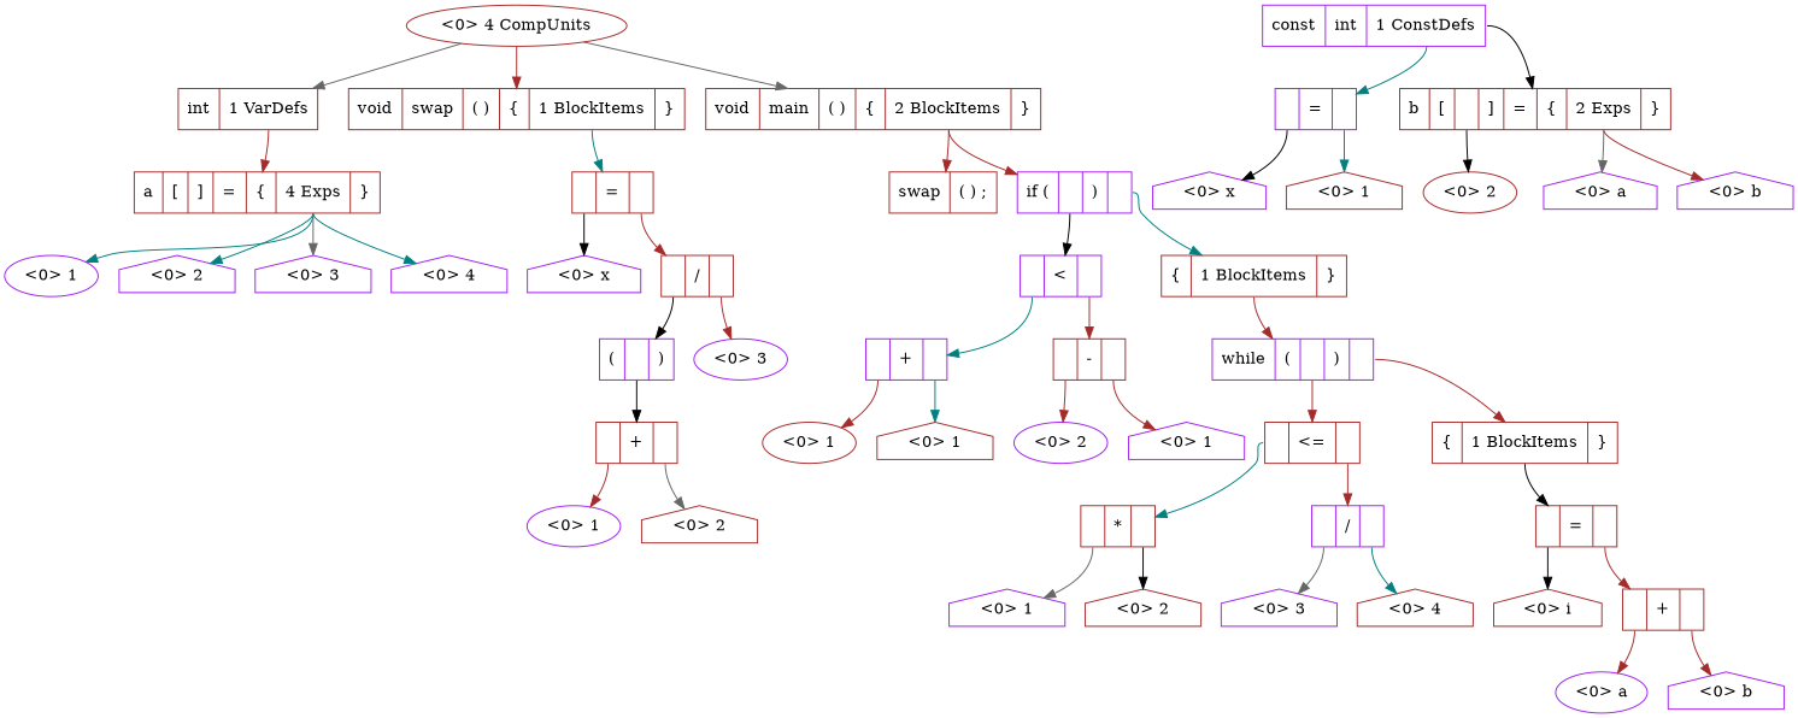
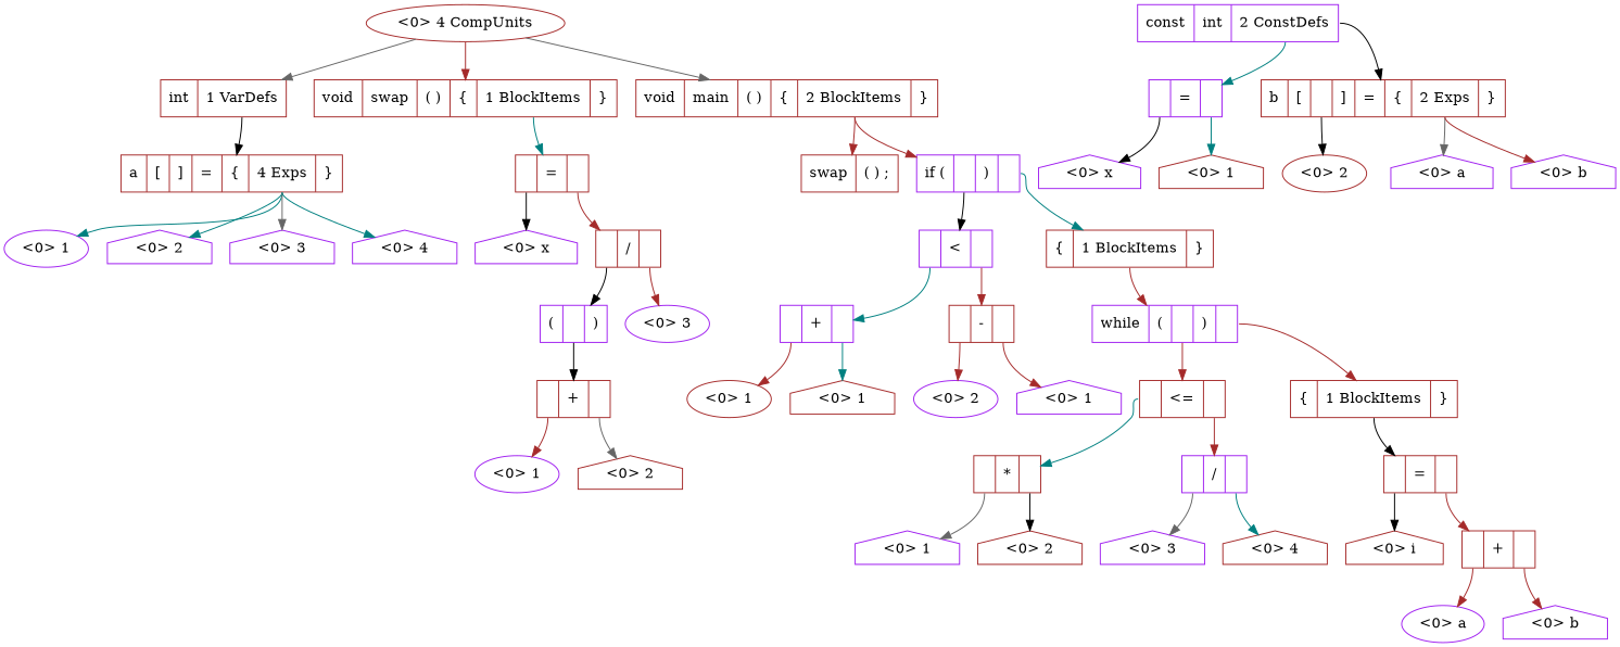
  digraph {
    node [color=brown shape=record]
    edge [color=brown tailport=2]
    n1 [label="<0> 4 CompUnits" shape=ellipse]
    n2 [label="<0> int|<1> 1 VarDefs"]
    n3 [label="<0> void|<1> swap|<2> ( )|<3> \{|<4> 1 BlockItems|<5> \}"]
    n4 [label="<0> void|<1> main|<2> ( )|<3> \{|<4> 2 BlockItems|<5> \}"]
-   n5 [color=purple label="<0> const|<1> int|<2> 1 ConstDefs"]
+   n5 [color=purple label="<0> const|<1> int|<2> 2 ConstDefs"]
    n6 [color=purple label="<0>  |<1> =|<2>  "]
    n7 [label="<0> b|<1> [|<2>  |<3> ]|<4> =|<5> \{|<6> 2 Exps|<7> \}"]
    n8 [label="<0> a|<1> [|<2> ]|<3> =|<4> \{|<5> 4 Exps|<6> \}"]
    n9 [label="<0>  |<1> =|<2>  "]
    n10 [label="<0> swap|<1>  (  ) ;"]
    n11 [color=purple label="<0> if (|<1>  |<2> )|<3>  "]
    n12 [color=purple label="<0> x" shape=house]
    n13 [label="<0> 1" shape=house]
    n14 [label="<0> 2" shape=ellipse]
    n15 [color=purple label="<0> a" shape=house]
    n16 [color=purple label="<0> b" shape=house]
    n17 [color=purple label="<0> 1" shape=ellipse]
    n18 [color=purple label="<0> 2" shape=house]
    n19 [color=purple label="<0> 3" shape=house]
    n20 [color=purple label="<0> 4" shape=house]
    n21 [color=purple label="<0> x" shape=house]
    n22 [label="<0>  |<1> /|<2>  "]
    n23 [color=purple label="<0> (|<1>  |<2> )"]
    n24 [color=purple label="<0> 3" shape=ellipse]
    n25 [label="<0>  |<1> +|<2>  "]
    n26 [color=purple label="<0> 1" shape=ellipse]
    n27 [label="<0> 2" shape=house]
    n28 [color=purple label="<0>  |<1> \<|<2>  "]
    n29 [label="<0> \{|<1> 1 BlockItems|<2> \}"]
    n30 [color=purple label="<0>  |<1> +|<2>  "]
    n31 [label="<0>  |<1> -|<2>  "]
    n32 [color=purple label="<0> while|<1> (|<2>  |<3> )|<4>  "]
    n33 [label="<0> 1" shape=ellipse]
    n34 [label="<0> 1" shape=house]
    n35 [color=purple label="<0> 2" shape=ellipse]
    n36 [color=purple label="<0> 1" shape=house]
    n37 [label="<0>  |<1> \<=|<2>  "]
    n38 [label="<0> \{|<1> 1 BlockItems|<2> \}"]
    n39 [label="<0>  |<1> *|<2>  "]
    n40 [color=purple label="<0>  |<1> /|<2>  "]
    n41 [label="<0>  |<1> =|<2>  "]
    n42 [color=purple label="<0> 1" shape=house]
    n43 [label="<0> 2" shape=house]
    n44 [color=purple label="<0> 3" shape=house]
    n45 [label="<0> 4" shape=house]
    n46 [label="<0> i" shape=house]
    n47 [label="<0>  |<1> +|<2>  "]
    n48 [color=purple label="<0> a" shape=ellipse]
    n49 [color=purple label="<0> b" shape=house]
    n1 -> n2 [color=gray40 tailport=0]
    n1 -> n3 [tailport=0]
    n1 -> n4 [color=gray40 tailport=0]
-   n2 -> n8 [tailport=1]
+   n2 -> n8 [color=black tailport=1]
    n3 -> n9 [color=teal tailport=4]
    n4 -> n10 [tailport=4]
    n4 -> n11 [tailport=4]
    n5 -> n6 [color=teal]
    n5 -> n7 [color=black]
    n6 -> n12 [color=black tailport=0]
    n6 -> n13 [color=teal]
    n7 -> n14 [color=black]
    n7 -> n15 [color=gray40 tailport=6]
    n7 -> n16 [tailport=6]
    n8 -> n17 [color=teal tailport=5]
    n8 -> n18 [color=teal tailport=5]
    n8 -> n19 [color=gray40 tailport=5]
    n8 -> n20 [color=teal tailport=5]
    n9 -> n21 [color=black tailport=0]
    n9 -> n22
    n11 -> n28 [color=black tailport=1]
    n11 -> n29 [color=teal tailport=3]
    n22 -> n23 [color=black tailport=0]
    n22 -> n24
    n23 -> n25 [color=black tailport=1]
    n25 -> n26 [tailport=0]
    n25 -> n27 [color=gray40]
    n28 -> n30 [color=teal tailport=0]
    n28 -> n31
    n29 -> n32 [tailport=1]
    n30 -> n33 [tailport=0]
    n30 -> n34 [color=teal]
    n31 -> n35 [tailport=0]
    n31 -> n36
    n32 -> n37
    n32 -> n38 [tailport=4]
    n37 -> n39 [color=teal tailport=0]
    n37 -> n40
    n38 -> n41 [color=black tailport=1]
    n39 -> n42 [color=gray40 tailport=0]
    n39 -> n43 [color=black]
    n40 -> n44 [color=gray40 tailport=0]
    n40 -> n45 [color=teal]
    n41 -> n46 [color=black tailport=0]
    n41 -> n47
    n47 -> n48 [tailport=0]
    n47 -> n49
  }
